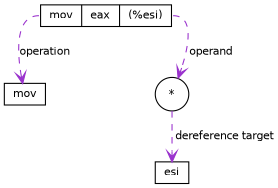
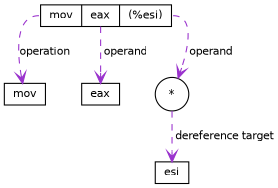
  digraph {
    node [color=black fontname=Helvetica fontsize=10 shape=record]
    edge [arrowhead=open color=darkorchid3 fontname=Helvetica fontsize=10 labelfontname=Helvetica labelfontsize=10 labeljust=r style=dashed]
    n1 [height=0.2 label="<f>mov|<f1>eax|<f2>(%esi)" width=0.4]
    mov [height=0.2 width=0.4]
    n3 [height=0.2 label="*" shape=circle width=0.2]
+   eax [height=0.2 width=0.4]
    esi [height=0.2 width=0.4]
    n1 -> mov [label=operation tailport=f]
    n1 -> n3 [label=" operand" tailport=f2]
+   n1 -> eax [label=" operand" tailport=f1]
    n3 -> esi [label=" dereference target" labeljust=""]
  }
